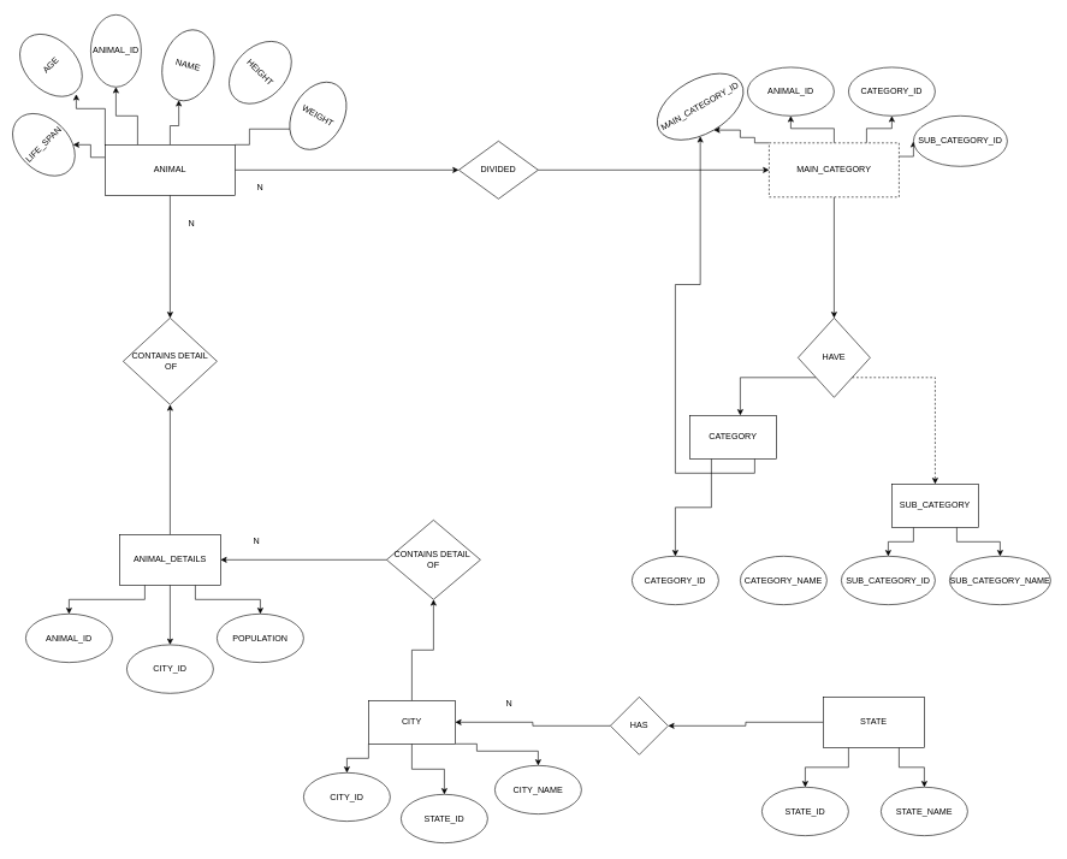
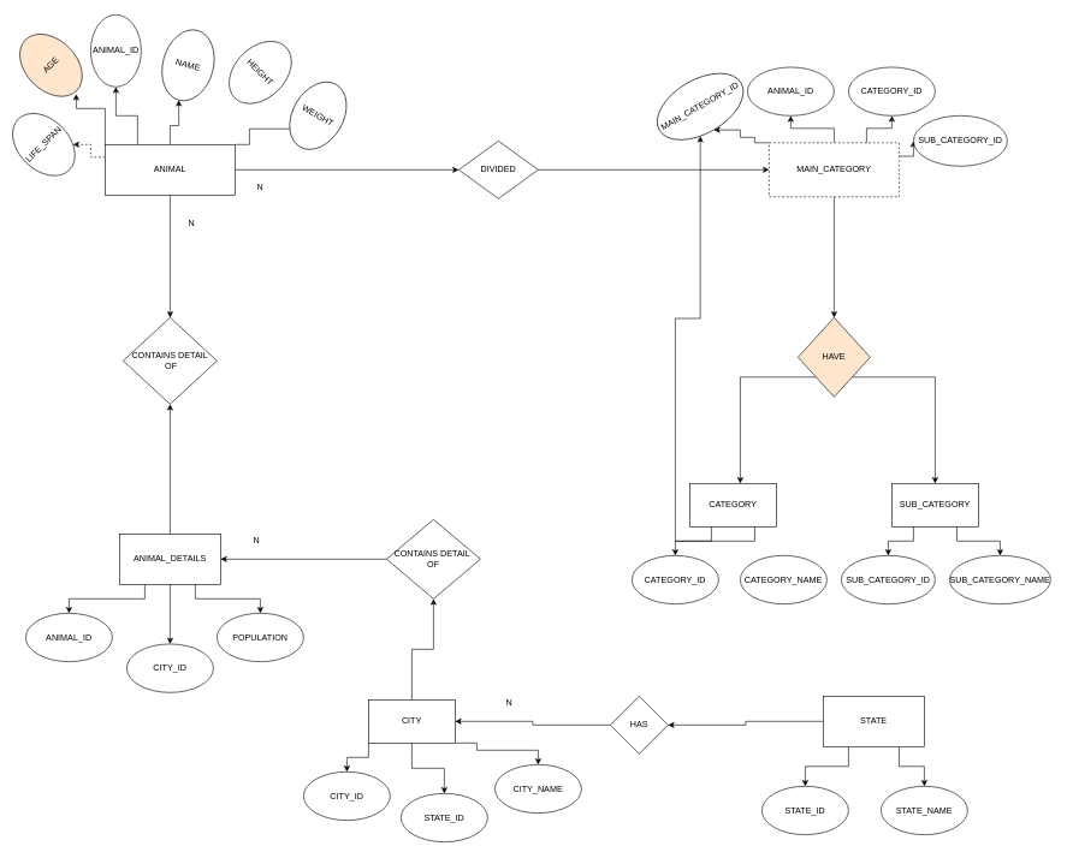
  <mxCell id="0" />
  <mxCell id="1" parent="0" />
- <mxCell id="2" style="edgeStyle=orthogonalEdgeStyle;rounded=0;orthogonalLoop=1;jettySize=auto;html=1;exitX=0;exitY=0.25;exitDx=0;exitDy=0;" parent="1" source="9" target="12" edge="1"><mxGeometry relative="1" as="geometry" /></mxCell>
+ <mxCell id="2" style="edgeStyle=orthogonalEdgeStyle;rounded=0;orthogonalLoop=1;jettySize=auto;html=1;exitX=0;exitY=0.25;exitDx=0;exitDy=0;dashed=1;" parent="1" source="9" target="12" edge="1"><mxGeometry relative="1" as="geometry" /></mxCell>
  <mxCell id="3" style="edgeStyle=orthogonalEdgeStyle;rounded=0;orthogonalLoop=1;jettySize=auto;html=1;exitX=0.25;exitY=0;exitDx=0;exitDy=0;entryX=0.5;entryY=1;entryDx=0;entryDy=0;" parent="1" source="9" target="14" edge="1"><mxGeometry relative="1" as="geometry" /></mxCell>
  <mxCell id="4" style="edgeStyle=orthogonalEdgeStyle;rounded=0;orthogonalLoop=1;jettySize=auto;html=1;exitX=0.5;exitY=0;exitDx=0;exitDy=0;entryX=0.5;entryY=1;entryDx=0;entryDy=0;" parent="1" source="9" target="13" edge="1"><mxGeometry relative="1" as="geometry" /></mxCell>
  <mxCell id="5" style="edgeStyle=orthogonalEdgeStyle;rounded=0;orthogonalLoop=1;jettySize=auto;html=1;exitX=1;exitY=0;exitDx=0;exitDy=0;entryX=0;entryY=1;entryDx=0;entryDy=0;endArrow=none;" parent="1" source="9" target="10" edge="1"><mxGeometry relative="1" as="geometry"><Array as="points"><mxPoint x="340" y="200" /><mxPoint x="340" y="178" /></Array></mxGeometry></mxCell>
  <mxCell id="6" style="edgeStyle=orthogonalEdgeStyle;rounded=0;orthogonalLoop=1;jettySize=auto;html=1;exitX=0;exitY=0;exitDx=0;exitDy=0;" parent="1" source="9" edge="1"><mxGeometry relative="1" as="geometry"><mxPoint x="100" y="130" as="targetPoint" /><Array as="points"><mxPoint x="140" y="150" /><mxPoint x="100" y="150" /></Array></mxGeometry></mxCell>
  <mxCell id="7" style="edgeStyle=orthogonalEdgeStyle;rounded=0;orthogonalLoop=1;jettySize=auto;html=1;exitX=1;exitY=0.5;exitDx=0;exitDy=0;entryX=0;entryY=0.5;entryDx=0;entryDy=0;" parent="1" source="9" target="17" edge="1"><mxGeometry relative="1" as="geometry" /></mxCell>
  <mxCell id="8" style="edgeStyle=orthogonalEdgeStyle;rounded=0;orthogonalLoop=1;jettySize=auto;html=1;exitX=0.5;exitY=1;exitDx=0;exitDy=0;entryX=0.5;entryY=0;entryDx=0;entryDy=0;" parent="1" source="9" target="42" edge="1"><mxGeometry relative="1" as="geometry" /></mxCell>
  <mxCell id="9" value="ANIMAL" style="rounded=0;whiteSpace=wrap;html=1;" parent="1" vertex="1"><mxGeometry x="140" y="200" width="180" height="70" as="geometry" /></mxCell>
  <mxCell id="10" value="WEIGHT" style="ellipse;whiteSpace=wrap;html=1;rotation=30;" parent="1" vertex="1"><mxGeometry x="400" y="110" width="70" height="100" as="geometry" /></mxCell>
  <mxCell id="11" value="HEIGHT" style="ellipse;whiteSpace=wrap;html=1;rotation=45;" parent="1" vertex="1"><mxGeometry x="320" y="50" width="70" height="100" as="geometry" /></mxCell>
  <mxCell id="12" value="LIFE_SPAN" style="ellipse;whiteSpace=wrap;html=1;rotation=-45;" parent="1" vertex="1"><mxGeometry x="20" y="150" width="70" height="100" as="geometry" /></mxCell>
  <mxCell id="13" value="NAME" style="ellipse;whiteSpace=wrap;html=1;rotation=15;" parent="1" vertex="1"><mxGeometry x="220" y="40" width="70" height="100" as="geometry" /></mxCell>
  <mxCell id="14" value="ANIMAL_ID" style="ellipse;whiteSpace=wrap;html=1;" parent="1" vertex="1"><mxGeometry x="120" y="20" width="70" height="100" as="geometry" /></mxCell>
- <mxCell id="15" value="AGE" style="ellipse;whiteSpace=wrap;html=1;rotation=-45;" parent="1" vertex="1"><mxGeometry x="30" y="40" width="70" height="100" as="geometry" /></mxCell>
+ <mxCell id="15" value="AGE" style="ellipse;whiteSpace=wrap;html=1;rotation=-45;fillColor=#ffe6cc;" parent="1" vertex="1"><mxGeometry x="30" y="40" width="70" height="100" as="geometry" /></mxCell>
  <mxCell id="16" style="edgeStyle=orthogonalEdgeStyle;rounded=0;orthogonalLoop=1;jettySize=auto;html=1;exitX=1;exitY=0.5;exitDx=0;exitDy=0;entryX=0;entryY=0.5;entryDx=0;entryDy=0;" parent="1" source="17" target="24" edge="1"><mxGeometry relative="1" as="geometry" /></mxCell>
  <mxCell id="17" value="DIVIDED" style="rhombus;whiteSpace=wrap;html=1;" parent="1" vertex="1"><mxGeometry x="630" y="195" width="110" height="80" as="geometry" /></mxCell>
  <mxCell id="18" value="N" style="text;html=1;strokeColor=none;fillColor=none;align=center;verticalAlign=middle;whiteSpace=wrap;rounded=0;" parent="1" vertex="1"><mxGeometry x="335" y="250" width="40" height="20" as="geometry" /></mxCell>
  <mxCell id="19" style="edgeStyle=orthogonalEdgeStyle;rounded=0;orthogonalLoop=1;jettySize=auto;html=1;exitX=1;exitY=0.25;exitDx=0;exitDy=0;entryX=0;entryY=0.5;entryDx=0;entryDy=0;" parent="1" source="24" target="26" edge="1"><mxGeometry relative="1" as="geometry" /></mxCell>
  <mxCell id="20" style="edgeStyle=orthogonalEdgeStyle;rounded=0;orthogonalLoop=1;jettySize=auto;html=1;exitX=0.75;exitY=0;exitDx=0;exitDy=0;entryX=0.5;entryY=1;entryDx=0;entryDy=0;" parent="1" source="24" target="27" edge="1"><mxGeometry relative="1" as="geometry" /></mxCell>
  <mxCell id="21" style="edgeStyle=orthogonalEdgeStyle;rounded=0;orthogonalLoop=1;jettySize=auto;html=1;exitX=0.5;exitY=0;exitDx=0;exitDy=0;entryX=0.5;entryY=1;entryDx=0;entryDy=0;" parent="1" source="24" target="28" edge="1"><mxGeometry relative="1" as="geometry" /></mxCell>
  <mxCell id="22" style="edgeStyle=orthogonalEdgeStyle;rounded=0;orthogonalLoop=1;jettySize=auto;html=1;exitX=0;exitY=0;exitDx=0;exitDy=0;entryX=0.5;entryY=1;entryDx=0;entryDy=0;" parent="1" source="24" target="25" edge="1"><mxGeometry relative="1" as="geometry"><Array as="points"><mxPoint x="1040" y="190" /><mxPoint x="1020" y="190" /><mxPoint x="1020" y="180" /></Array></mxGeometry></mxCell>
  <mxCell id="23" style="edgeStyle=orthogonalEdgeStyle;rounded=0;orthogonalLoop=1;jettySize=auto;html=1;exitX=0.5;exitY=1;exitDx=0;exitDy=0;entryX=0.5;entryY=0;entryDx=0;entryDy=0;" parent="1" source="24" target="31" edge="1"><mxGeometry relative="1" as="geometry" /></mxCell>
  <mxCell id="24" value="MAIN_CATEGORY" style="rounded=0;whiteSpace=wrap;html=1;dashed=1;" parent="1" vertex="1"><mxGeometry x="1060" y="197.5" width="180" height="75" as="geometry" /></mxCell>
  <mxCell id="25" value="MAIN_CATEGORY_ID" style="ellipse;whiteSpace=wrap;html=1;rotation=-30;" parent="1" vertex="1"><mxGeometry x="899.2" y="110" width="130.8" height="74.7" as="geometry" /></mxCell>
  <mxCell id="26" value="SUB_CATEGORY_ID" style="ellipse;whiteSpace=wrap;html=1;rotation=0;" parent="1" vertex="1"><mxGeometry x="1260" y="160" width="130" height="70" as="geometry" /></mxCell>
  <mxCell id="27" value="CATEGORY_ID" style="ellipse;whiteSpace=wrap;html=1;rotation=0;" parent="1" vertex="1"><mxGeometry x="1170" y="92.75" width="120" height="67.25" as="geometry" /></mxCell>
  <mxCell id="28" value="ANIMAL_ID" style="ellipse;whiteSpace=wrap;html=1;rotation=0;" parent="1" vertex="1"><mxGeometry x="1030" y="92.75" width="120" height="67.25" as="geometry" /></mxCell>
  <mxCell id="29" style="edgeStyle=orthogonalEdgeStyle;rounded=0;orthogonalLoop=1;jettySize=auto;html=1;exitX=0;exitY=1;exitDx=0;exitDy=0;" parent="1" source="31" target="34" edge="1"><mxGeometry relative="1" as="geometry"><Array as="points"><mxPoint x="1020" y="523" /></Array></mxGeometry></mxCell>
- <mxCell id="30" style="edgeStyle=orthogonalEdgeStyle;rounded=0;orthogonalLoop=1;jettySize=auto;html=1;exitX=1;exitY=1;exitDx=0;exitDy=0;entryX=0.5;entryY=0;entryDx=0;entryDy=0;dashed=1;" parent="1" source="31" target="37" edge="1"><mxGeometry relative="1" as="geometry" /></mxCell>
- <mxCell id="31" value="HAVE" style="rhombus;whiteSpace=wrap;html=1;" parent="1" vertex="1"><mxGeometry x="1100" y="440" width="100" height="110" as="geometry" /></mxCell>
+ <mxCell id="30" style="edgeStyle=orthogonalEdgeStyle;rounded=0;orthogonalLoop=1;jettySize=auto;html=1;exitX=1;exitY=1;exitDx=0;exitDy=0;entryX=0.5;entryY=0;entryDx=0;entryDy=0;" parent="1" source="31" target="37" edge="1"><mxGeometry relative="1" as="geometry" /></mxCell>
+ <mxCell id="31" value="HAVE" style="rhombus;whiteSpace=wrap;html=1;fillColor=#ffe6cc;" parent="1" vertex="1"><mxGeometry x="1100" y="440" width="100" height="110" as="geometry" /></mxCell>
  <mxCell id="32" style="edgeStyle=orthogonalEdgeStyle;rounded=0;orthogonalLoop=1;jettySize=auto;html=1;exitX=0.25;exitY=1;exitDx=0;exitDy=0;" parent="1" source="34" target="38" edge="1"><mxGeometry relative="1" as="geometry" /></mxCell>
  <mxCell id="33" style="edgeStyle=orthogonalEdgeStyle;rounded=0;orthogonalLoop=1;jettySize=auto;html=1;exitX=0.75;exitY=1;exitDx=0;exitDy=0;" parent="1" source="34" target="25" edge="1"><mxGeometry relative="1" as="geometry" /></mxCell>
- <mxCell id="34" value="CATEGORY" style="rounded=0;whiteSpace=wrap;html=1;" parent="1" vertex="1"><mxGeometry x="950" y="575" width="120" height="60" as="geometry" /></mxCell>
+ <mxCell id="34" value="CATEGORY" style="rounded=0;whiteSpace=wrap;html=1;" parent="1" vertex="1"><mxGeometry x="950" y="670" width="120" height="60" as="geometry" /></mxCell>
  <mxCell id="35" style="edgeStyle=orthogonalEdgeStyle;rounded=0;orthogonalLoop=1;jettySize=auto;html=1;exitX=0.25;exitY=1;exitDx=0;exitDy=0;entryX=0.5;entryY=0;entryDx=0;entryDy=0;" parent="1" source="37" target="40" edge="1"><mxGeometry relative="1" as="geometry" /></mxCell>
  <mxCell id="36" style="edgeStyle=orthogonalEdgeStyle;rounded=0;orthogonalLoop=1;jettySize=auto;html=1;exitX=0.75;exitY=1;exitDx=0;exitDy=0;entryX=0.5;entryY=0;entryDx=0;entryDy=0;" parent="1" source="37" target="41" edge="1"><mxGeometry relative="1" as="geometry" /></mxCell>
  <mxCell id="37" value="SUB_CATEGORY" style="rounded=0;whiteSpace=wrap;html=1;" parent="1" vertex="1"><mxGeometry x="1230" y="670" width="120" height="60" as="geometry" /></mxCell>
  <mxCell id="38" value="CATEGORY_ID" style="ellipse;whiteSpace=wrap;html=1;rotation=0;" parent="1" vertex="1"><mxGeometry x="870" y="770" width="120" height="67.25" as="geometry" /></mxCell>
  <mxCell id="39" value="CATEGORY_NAME" style="ellipse;whiteSpace=wrap;html=1;rotation=0;" parent="1" vertex="1"><mxGeometry x="1020" y="770" width="120" height="67.25" as="geometry" /></mxCell>
  <mxCell id="40" value="SUB_CATEGORY_ID" style="ellipse;whiteSpace=wrap;html=1;rotation=0;" parent="1" vertex="1"><mxGeometry x="1160" y="770" width="130" height="67.25" as="geometry" /></mxCell>
  <mxCell id="41" value="SUB_CATEGORY_NAME" style="ellipse;whiteSpace=wrap;html=1;rotation=0;" parent="1" vertex="1"><mxGeometry x="1310" y="770" width="140" height="67.25" as="geometry" /></mxCell>
  <mxCell id="42" value="CONTAINS DETAIL&lt;br&gt;&amp;nbsp;OF" style="rhombus;whiteSpace=wrap;html=1;" parent="1" vertex="1"><mxGeometry x="165" y="440" width="130" height="120" as="geometry" /></mxCell>
  <mxCell id="43" value="N" style="text;html=1;strokeColor=none;fillColor=none;align=center;verticalAlign=middle;whiteSpace=wrap;rounded=0;" parent="1" vertex="1"><mxGeometry x="240" y="300" width="40" height="20" as="geometry" /></mxCell>
  <mxCell id="44" style="edgeStyle=orthogonalEdgeStyle;rounded=0;orthogonalLoop=1;jettySize=auto;html=1;exitX=0.75;exitY=1;exitDx=0;exitDy=0;" parent="1" source="48" target="65" edge="1"><mxGeometry relative="1" as="geometry" /></mxCell>
  <mxCell id="45" style="edgeStyle=orthogonalEdgeStyle;rounded=0;orthogonalLoop=1;jettySize=auto;html=1;exitX=0.5;exitY=1;exitDx=0;exitDy=0;" edge="1" parent="1" source="48" target="63"><mxGeometry relative="1" as="geometry" /></mxCell>
  <mxCell id="46" style="edgeStyle=orthogonalEdgeStyle;rounded=0;orthogonalLoop=1;jettySize=auto;html=1;exitX=0.25;exitY=1;exitDx=0;exitDy=0;entryX=0.5;entryY=0;entryDx=0;entryDy=0;" edge="1" parent="1" source="48" target="64"><mxGeometry relative="1" as="geometry" /></mxCell>
  <mxCell id="47" style="edgeStyle=orthogonalEdgeStyle;rounded=0;orthogonalLoop=1;jettySize=auto;html=1;exitX=0.5;exitY=0;exitDx=0;exitDy=0;entryX=0.5;entryY=1;entryDx=0;entryDy=0;" edge="1" parent="1" source="48" target="42"><mxGeometry relative="1" as="geometry" /></mxCell>
  <mxCell id="48" value="ANIMAL_DETAILS" style="rounded=0;whiteSpace=wrap;html=1;" parent="1" vertex="1"><mxGeometry x="160" y="740" width="140" height="70" as="geometry" /></mxCell>
  <mxCell id="49" style="edgeStyle=orthogonalEdgeStyle;rounded=0;orthogonalLoop=1;jettySize=auto;html=1;exitX=0;exitY=0.5;exitDx=0;exitDy=0;entryX=1;entryY=0.5;entryDx=0;entryDy=0;" edge="1" parent="1" source="50" target="48"><mxGeometry relative="1" as="geometry" /></mxCell>
  <mxCell id="50" value="CONTAINS DETAIL&amp;nbsp;&lt;br&gt;OF" style="rhombus;whiteSpace=wrap;html=1;" parent="1" vertex="1"><mxGeometry x="530" y="720" width="130" height="110" as="geometry" /></mxCell>
  <mxCell id="51" value="N" style="text;html=1;strokeColor=none;fillColor=none;align=center;verticalAlign=middle;whiteSpace=wrap;rounded=0;" parent="1" vertex="1"><mxGeometry x="330" y="740" width="40" height="20" as="geometry" /></mxCell>
  <mxCell id="52" style="edgeStyle=orthogonalEdgeStyle;rounded=0;orthogonalLoop=1;jettySize=auto;html=1;exitX=0;exitY=1;exitDx=0;exitDy=0;entryX=0.5;entryY=0;entryDx=0;entryDy=0;" parent="1" source="56" target="68" edge="1"><mxGeometry relative="1" as="geometry" /></mxCell>
  <mxCell id="53" style="edgeStyle=orthogonalEdgeStyle;rounded=0;orthogonalLoop=1;jettySize=auto;html=1;exitX=0.5;exitY=1;exitDx=0;exitDy=0;" parent="1" source="56" target="67" edge="1"><mxGeometry relative="1" as="geometry" /></mxCell>
  <mxCell id="54" style="edgeStyle=orthogonalEdgeStyle;rounded=0;orthogonalLoop=1;jettySize=auto;html=1;exitX=1;exitY=1;exitDx=0;exitDy=0;entryX=0.5;entryY=0;entryDx=0;entryDy=0;" parent="1" source="56" target="66" edge="1"><mxGeometry relative="1" as="geometry"><Array as="points"><mxPoint x="655" y="1040" /><mxPoint x="740" y="1040" /></Array></mxGeometry></mxCell>
  <mxCell id="55" style="edgeStyle=orthogonalEdgeStyle;rounded=0;orthogonalLoop=1;jettySize=auto;html=1;exitX=0.5;exitY=0;exitDx=0;exitDy=0;entryX=0.5;entryY=1;entryDx=0;entryDy=0;" edge="1" parent="1" source="56" target="50"><mxGeometry relative="1" as="geometry" /></mxCell>
  <mxCell id="56" value="CITY" style="rounded=0;whiteSpace=wrap;html=1;" parent="1" vertex="1"><mxGeometry x="505" y="970" width="120" height="60" as="geometry" /></mxCell>
  <mxCell id="57" style="edgeStyle=orthogonalEdgeStyle;rounded=0;orthogonalLoop=1;jettySize=auto;html=1;exitX=0;exitY=0.5;exitDx=0;exitDy=0;" edge="1" parent="1" source="58" target="56"><mxGeometry relative="1" as="geometry" /></mxCell>
  <mxCell id="58" value="HAS" style="rhombus;whiteSpace=wrap;html=1;" parent="1" vertex="1"><mxGeometry x="840" y="965" width="80" height="80" as="geometry" /></mxCell>
  <mxCell id="59" style="edgeStyle=orthogonalEdgeStyle;rounded=0;orthogonalLoop=1;jettySize=auto;html=1;exitX=0.25;exitY=1;exitDx=0;exitDy=0;entryX=0.5;entryY=0;entryDx=0;entryDy=0;" parent="1" source="62" target="70" edge="1"><mxGeometry relative="1" as="geometry" /></mxCell>
  <mxCell id="60" style="edgeStyle=orthogonalEdgeStyle;rounded=0;orthogonalLoop=1;jettySize=auto;html=1;exitX=0.75;exitY=1;exitDx=0;exitDy=0;entryX=0.5;entryY=0;entryDx=0;entryDy=0;" parent="1" source="62" target="69" edge="1"><mxGeometry relative="1" as="geometry" /></mxCell>
  <mxCell id="61" style="edgeStyle=orthogonalEdgeStyle;rounded=0;orthogonalLoop=1;jettySize=auto;html=1;exitX=0;exitY=0.5;exitDx=0;exitDy=0;" edge="1" parent="1" source="62" target="58"><mxGeometry relative="1" as="geometry" /></mxCell>
  <mxCell id="62" value="STATE" style="rounded=0;whiteSpace=wrap;html=1;" parent="1" vertex="1"><mxGeometry x="1135" y="965" width="140" height="70" as="geometry" /></mxCell>
  <mxCell id="63" value="CITY_ID" style="ellipse;whiteSpace=wrap;html=1;rotation=0;" parent="1" vertex="1"><mxGeometry x="170" y="892.75" width="120" height="67.25" as="geometry" /></mxCell>
  <mxCell id="64" value="ANIMAL_ID" style="ellipse;whiteSpace=wrap;html=1;rotation=0;" parent="1" vertex="1"><mxGeometry x="30" y="850" width="120" height="67.25" as="geometry" /></mxCell>
  <mxCell id="65" value="POPULATION" style="ellipse;whiteSpace=wrap;html=1;rotation=0;" parent="1" vertex="1"><mxGeometry x="295" y="850" width="120" height="67.25" as="geometry" /></mxCell>
  <mxCell id="66" value="CITY_NAME" style="ellipse;whiteSpace=wrap;html=1;rotation=0;" parent="1" vertex="1"><mxGeometry x="680" y="1060" width="120" height="67.25" as="geometry" /></mxCell>
  <mxCell id="67" value="STATE_ID" style="ellipse;whiteSpace=wrap;html=1;rotation=0;" parent="1" vertex="1"><mxGeometry x="550" y="1100" width="120" height="67.25" as="geometry" /></mxCell>
  <mxCell id="68" value="CITY_ID" style="ellipse;whiteSpace=wrap;html=1;rotation=0;" parent="1" vertex="1"><mxGeometry x="415" y="1070" width="120" height="67.25" as="geometry" /></mxCell>
  <mxCell id="69" value="STATE_NAME" style="ellipse;whiteSpace=wrap;html=1;rotation=0;" parent="1" vertex="1"><mxGeometry x="1215" y="1090" width="120" height="67.25" as="geometry" /></mxCell>
  <mxCell id="70" value="STATE_ID" style="ellipse;whiteSpace=wrap;html=1;rotation=0;" parent="1" vertex="1"><mxGeometry x="1050" y="1090" width="120" height="67.25" as="geometry" /></mxCell>
  <mxCell id="71" value="N" style="text;html=1;strokeColor=none;fillColor=none;align=center;verticalAlign=middle;whiteSpace=wrap;rounded=0;" parent="1" vertex="1"><mxGeometry x="680" y="965" width="40" height="20" as="geometry" /></mxCell>
